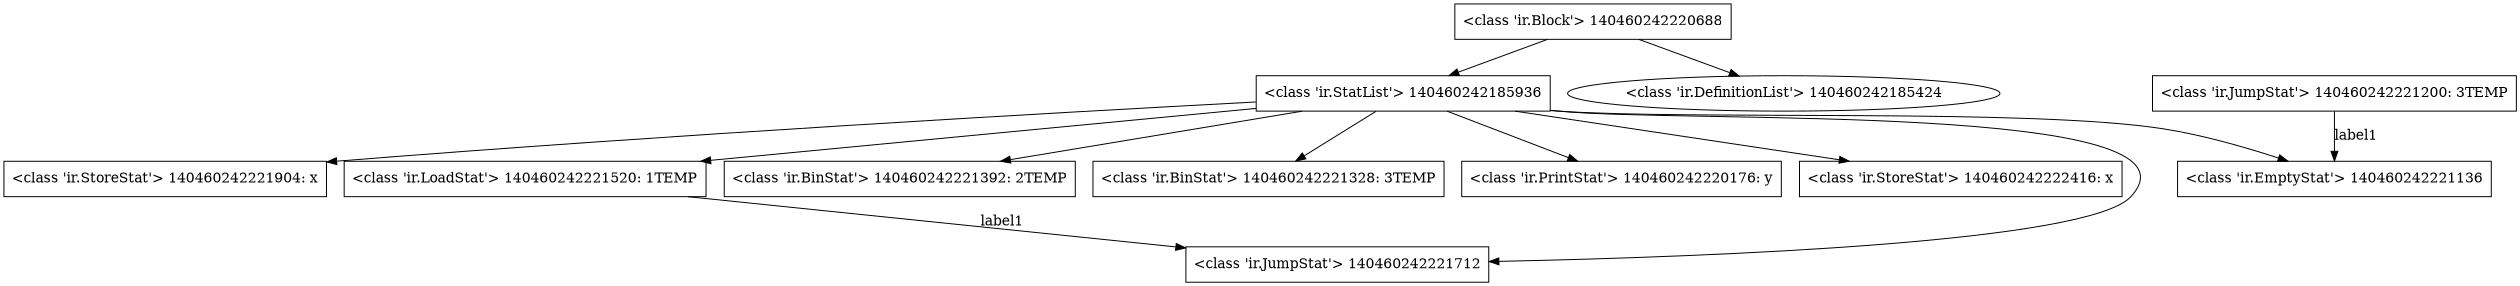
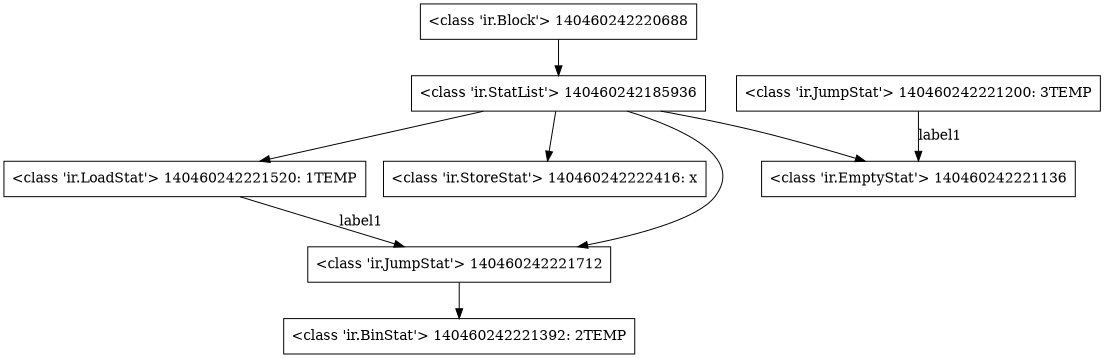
  digraph {
    node [shape=box]
    n1 [label="<class 'ir.Block'> 140460242220688"]
    n2 [label="<class 'ir.StatList'> 140460242185936"]
-   n3 [label="<class 'ir.DefinitionList'> 140460242185424" shape=""]
-   n4 [label="<class 'ir.StoreStat'> 140460242221904: x"]
    n5 [label="<class 'ir.LoadStat'> 140460242221520: 1TEMP"]
    n6 [label="<class 'ir.BinStat'> 140460242221392: 2TEMP"]
-   n7 [label="<class 'ir.BinStat'> 140460242221328: 3TEMP"]
-   n8 [label="<class 'ir.PrintStat'> 140460242220176: y"]
    n9 [label="<class 'ir.StoreStat'> 140460242222416: x"]
    n10 [label="<class 'ir.JumpStat'> 140460242221712"]
    n11 [label="<class 'ir.EmptyStat'> 140460242221136"]
    n12 [label="<class 'ir.JumpStat'> 140460242221200: 3TEMP"]
    n1 -> n2
-   n1 -> n3
-   n2 -> n4
    n2 -> n5
-   n2 -> n6
-   n2 -> n7
-   n2 -> n8
+   n10 -> n6
    n2 -> n9
    n2 -> n10
    n2 -> n11
    n5 -> n10 [label=label1]
    n12 -> n11 [label=label1]
  }
